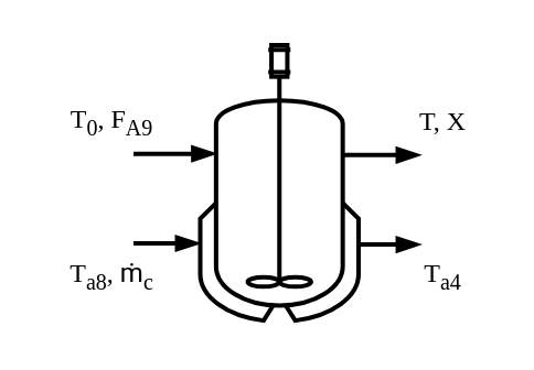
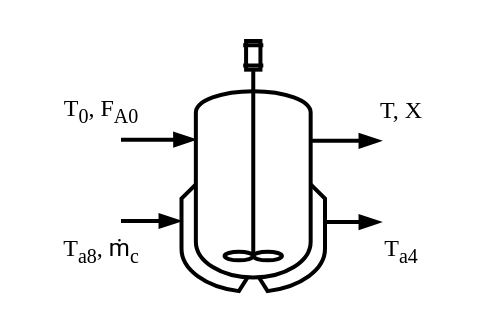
  <mxCell id="0" />
  <mxCell id="1" parent="0" />
  <mxCell id="2" style="edgeStyle=orthogonalEdgeStyle;rounded=0;orthogonalLoop=1;jettySize=auto;html=1;entryX=0.099;entryY=0.394;entryDx=0;entryDy=0;entryPerimeter=0;strokeWidth=2;strokeColor=default;align=center;verticalAlign=middle;fontFamily=Helvetica;fontSize=11;fontColor=default;labelBackgroundColor=default;endArrow=blockThin;endFill=1;" edge="1" parent="1" target="3"><mxGeometry relative="1" as="geometry"><mxPoint x="60" y="69.38" as="sourcePoint" /><Array as="points"><mxPoint x="80" y="69.38" /></Array></mxGeometry></mxCell>
  <mxCell id="3" value="" style="shape=mxgraph.pid.vessels.jacketed_mixing_vessel;html=1;pointerEvents=1;align=center;verticalLabelPosition=bottom;verticalAlign=middle;dashed=0;strokeWidth=2;rounded=0;strokeColor=default;fontFamily=Helvetica;fontSize=11;fontColor=default;labelBackgroundColor=default;" vertex="1" parent="1"><mxGeometry x="90.193" y="20.003" width="71.876" height="125.062" as="geometry" /></mxCell>
  <mxCell id="4" style="edgeStyle=orthogonalEdgeStyle;rounded=0;orthogonalLoop=1;jettySize=auto;html=1;exitX=0.9;exitY=0.399;exitDx=0;exitDy=0;exitPerimeter=0;strokeWidth=2;strokeColor=default;align=center;verticalAlign=middle;fontFamily=Helvetica;fontSize=11;fontColor=default;labelBackgroundColor=default;endArrow=blockThin;endFill=1;" edge="1" parent="1" source="3"><mxGeometry relative="1" as="geometry"><Array as="points" /><mxPoint x="154.93" y="96.846" as="sourcePoint" /><mxPoint x="190" y="69" as="targetPoint" /></mxGeometry></mxCell>
  <mxCell id="5" style="edgeStyle=orthogonalEdgeStyle;rounded=0;orthogonalLoop=1;jettySize=auto;html=1;entryX=0.099;entryY=0.394;entryDx=0;entryDy=0;entryPerimeter=0;strokeWidth=2;strokeColor=default;align=center;verticalAlign=middle;fontFamily=Helvetica;fontSize=11;fontColor=default;labelBackgroundColor=default;endArrow=blockThin;endFill=1;" edge="1" parent="1"><mxGeometry relative="1" as="geometry"><mxPoint x="60" y="110" as="sourcePoint" /><Array as="points"><mxPoint x="73" y="110.38" /></Array><mxPoint x="90" y="110" as="targetPoint" /></mxGeometry></mxCell>
  <mxCell id="6" style="edgeStyle=orthogonalEdgeStyle;rounded=0;orthogonalLoop=1;jettySize=auto;html=1;exitX=0.9;exitY=0.399;exitDx=0;exitDy=0;exitPerimeter=0;strokeWidth=2;strokeColor=default;align=center;verticalAlign=middle;fontFamily=Helvetica;fontSize=11;fontColor=default;labelBackgroundColor=default;endArrow=blockThin;endFill=1;" edge="1" parent="1"><mxGeometry relative="1" as="geometry"><Array as="points" /><mxPoint x="162.07" y="110.54" as="sourcePoint" /><mxPoint x="190" y="110" as="targetPoint" /></mxGeometry></mxCell>
- <mxCell id="7" value="T&lt;sub&gt;0&lt;/sub&gt;, F&lt;sub&gt;A9&lt;/sub&gt;" style="text;html=1;align=center;verticalAlign=middle;resizable=0;points=[];autosize=1;strokeColor=none;fillColor=none;fontFamily=IBM Plex sans;" vertex="1" parent="1"><mxGeometry x="20" y="40" width="60" height="30" as="geometry" /></mxCell>
+ <mxCell id="7" value="T&lt;sub&gt;0&lt;/sub&gt;, F&lt;sub&gt;A0&lt;/sub&gt;" style="text;html=1;align=center;verticalAlign=middle;resizable=0;points=[];autosize=1;strokeColor=none;fillColor=none;fontFamily=IBM Plex sans;" vertex="1" parent="1"><mxGeometry x="20" y="40" width="60" height="30" as="geometry" /></mxCell>
  <mxCell id="8" value="T, X" style="text;html=1;align=center;verticalAlign=middle;resizable=0;points=[];autosize=1;strokeColor=none;fillColor=none;fontFamily=IBM Plex sans;" vertex="1" parent="1"><mxGeometry x="180" y="40" width="40" height="30" as="geometry" /></mxCell>
  <mxCell id="9" value="T&lt;sub&gt;a8&lt;/sub&gt;,&amp;nbsp;&lt;span style=&quot;font-family: &amp;quot;Source Sans Pro&amp;quot;, Roboto, &amp;quot;San Francisco&amp;quot;, &amp;quot;Segoe UI&amp;quot;, sans-serif; text-wrap: wrap; background-color: rgb(255, 255, 255);&quot;&gt;&lt;font style=&quot;font-size: 12px;&quot;&gt;ṁ&lt;/font&gt;&lt;/span&gt;&lt;sub&gt;c&lt;/sub&gt;" style="text;html=1;align=center;verticalAlign=middle;resizable=0;points=[];autosize=1;strokeColor=none;fillColor=none;fontFamily=IBM Plex sans;" vertex="1" parent="1"><mxGeometry x="20" y="110" width="60" height="30" as="geometry" /></mxCell>
  <mxCell id="10" value="T&lt;sub&gt;a4&lt;/sub&gt;" style="text;html=1;align=center;verticalAlign=middle;resizable=0;points=[];autosize=1;strokeColor=none;fillColor=none;fontFamily=IBM Plex sans;" vertex="1" parent="1"><mxGeometry x="180" y="110" width="40" height="30" as="geometry" /></mxCell>
